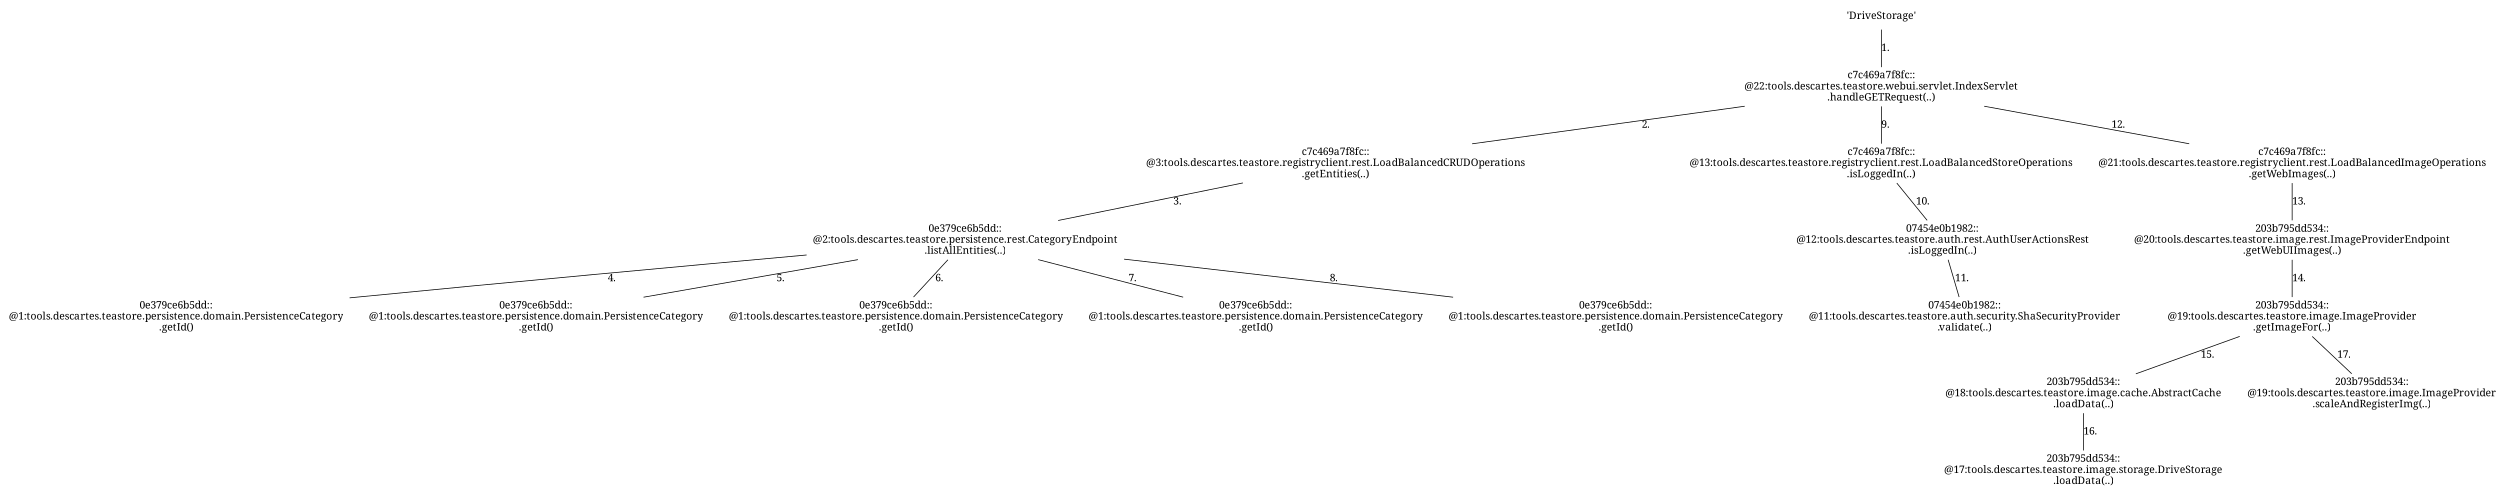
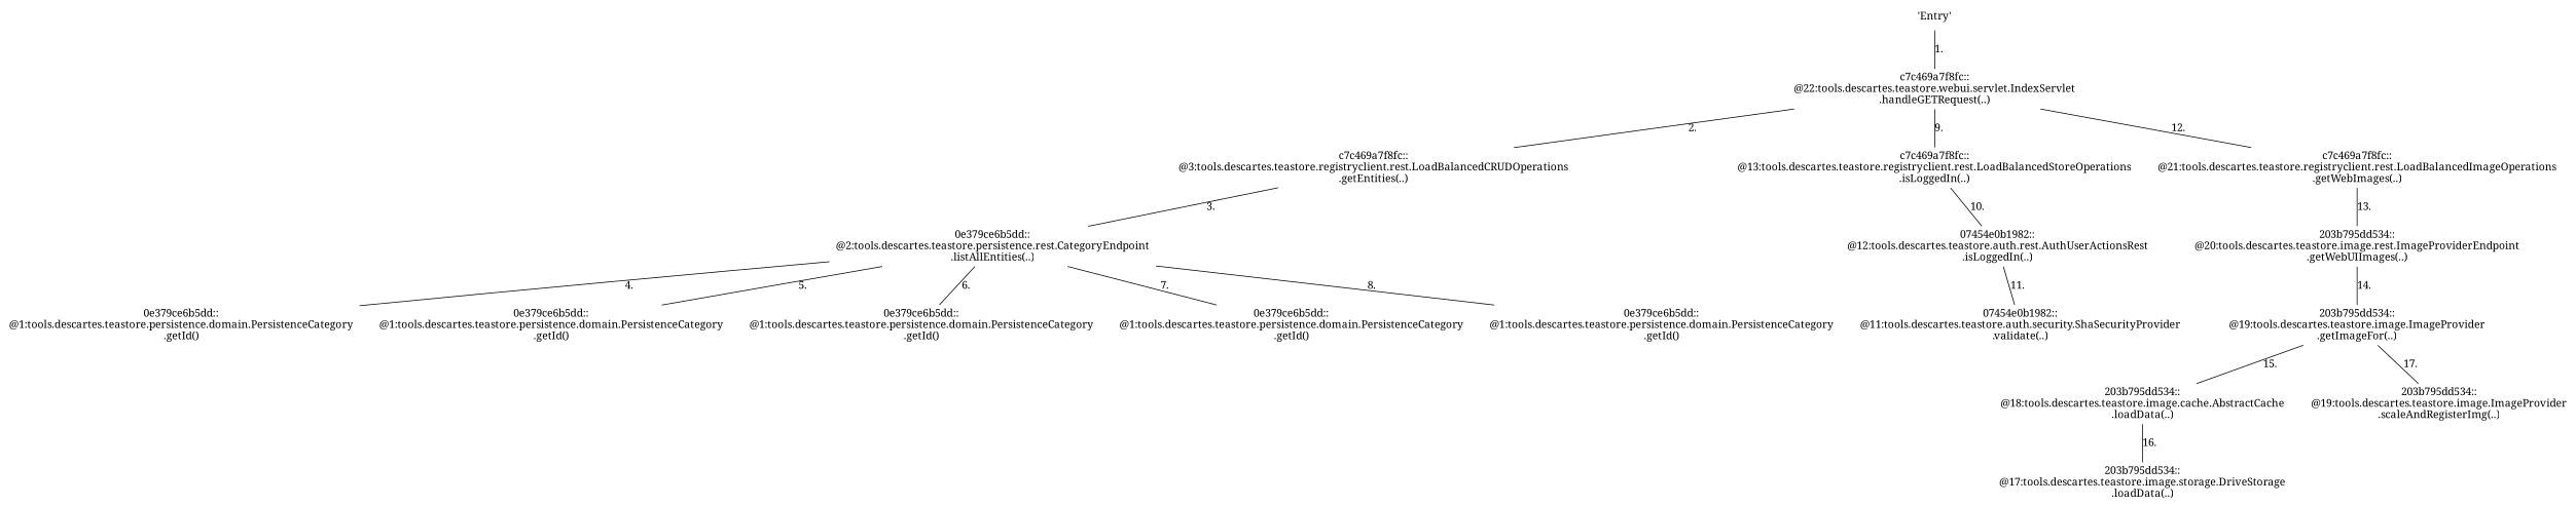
  digraph {
    fontname="Noto Serif"
    node [shape=none fontname="Noto Serif"]
    edge [arrowhead=none style=solid fontname="Noto Serif"]
-   n1 [label="'DriveStorage'"]
+   n1 [label="'Entry'"]
    n2 [label="c7c469a7f8fc::\n@22:tools.descartes.teastore.webui.servlet.IndexServlet\n.handleGETRequest(..)"]
    n3 [label="c7c469a7f8fc::\n@3:tools.descartes.teastore.registryclient.rest.LoadBalancedCRUDOperations\n.getEntities(..)"]
    n4 [label="c7c469a7f8fc::\n@13:tools.descartes.teastore.registryclient.rest.LoadBalancedStoreOperations\n.isLoggedIn(..)"]
    n5 [label="c7c469a7f8fc::\n@21:tools.descartes.teastore.registryclient.rest.LoadBalancedImageOperations\n.getWebImages(..)"]
    n6 [label="0e379ce6b5dd::\n@2:tools.descartes.teastore.persistence.rest.CategoryEndpoint\n.listAllEntities(..)"]
    n7 [label="0e379ce6b5dd::\n@1:tools.descartes.teastore.persistence.domain.PersistenceCategory\n.getId()"]
    n8 [label="0e379ce6b5dd::\n@1:tools.descartes.teastore.persistence.domain.PersistenceCategory\n.getId()"]
    n9 [label="0e379ce6b5dd::\n@1:tools.descartes.teastore.persistence.domain.PersistenceCategory\n.getId()"]
    n10 [label="0e379ce6b5dd::\n@1:tools.descartes.teastore.persistence.domain.PersistenceCategory\n.getId()"]
    n11 [label="0e379ce6b5dd::\n@1:tools.descartes.teastore.persistence.domain.PersistenceCategory\n.getId()"]
    n12 [label="07454e0b1982::\n@12:tools.descartes.teastore.auth.rest.AuthUserActionsRest\n.isLoggedIn(..)"]
    n13 [label="07454e0b1982::\n@11:tools.descartes.teastore.auth.security.ShaSecurityProvider\n.validate(..)"]
    n14 [label="203b795dd534::\n@20:tools.descartes.teastore.image.rest.ImageProviderEndpoint\n.getWebUIImages(..)"]
    n15 [label="203b795dd534::\n@19:tools.descartes.teastore.image.ImageProvider\n.getImageFor(..)"]
    n16 [label="203b795dd534::\n@18:tools.descartes.teastore.image.cache.AbstractCache\n.loadData(..)"]
    n17 [label="203b795dd534::\n@19:tools.descartes.teastore.image.ImageProvider\n.scaleAndRegisterImg(..)"]
    n18 [label="203b795dd534::\n@17:tools.descartes.teastore.image.storage.DriveStorage\n.loadData(..)"]
    n1 -> n2 [label=1.]
    n2 -> n3 [label=2.]
    n2 -> n4 [label=9.]
    n2 -> n5 [label=12.]
    n3 -> n6 [label=3.]
    n4 -> n12 [label=10.]
    n5 -> n14 [label=13.]
    n6 -> n7 [label=4.]
    n6 -> n8 [label=5.]
    n6 -> n9 [label=6.]
    n6 -> n10 [label=7.]
    n6 -> n11 [label=8.]
    n12 -> n13 [label=11.]
    n14 -> n15 [label=14.]
    n15 -> n16 [label=15.]
    n15 -> n17 [label=17.]
    n16 -> n18 [label=16.]
  }
